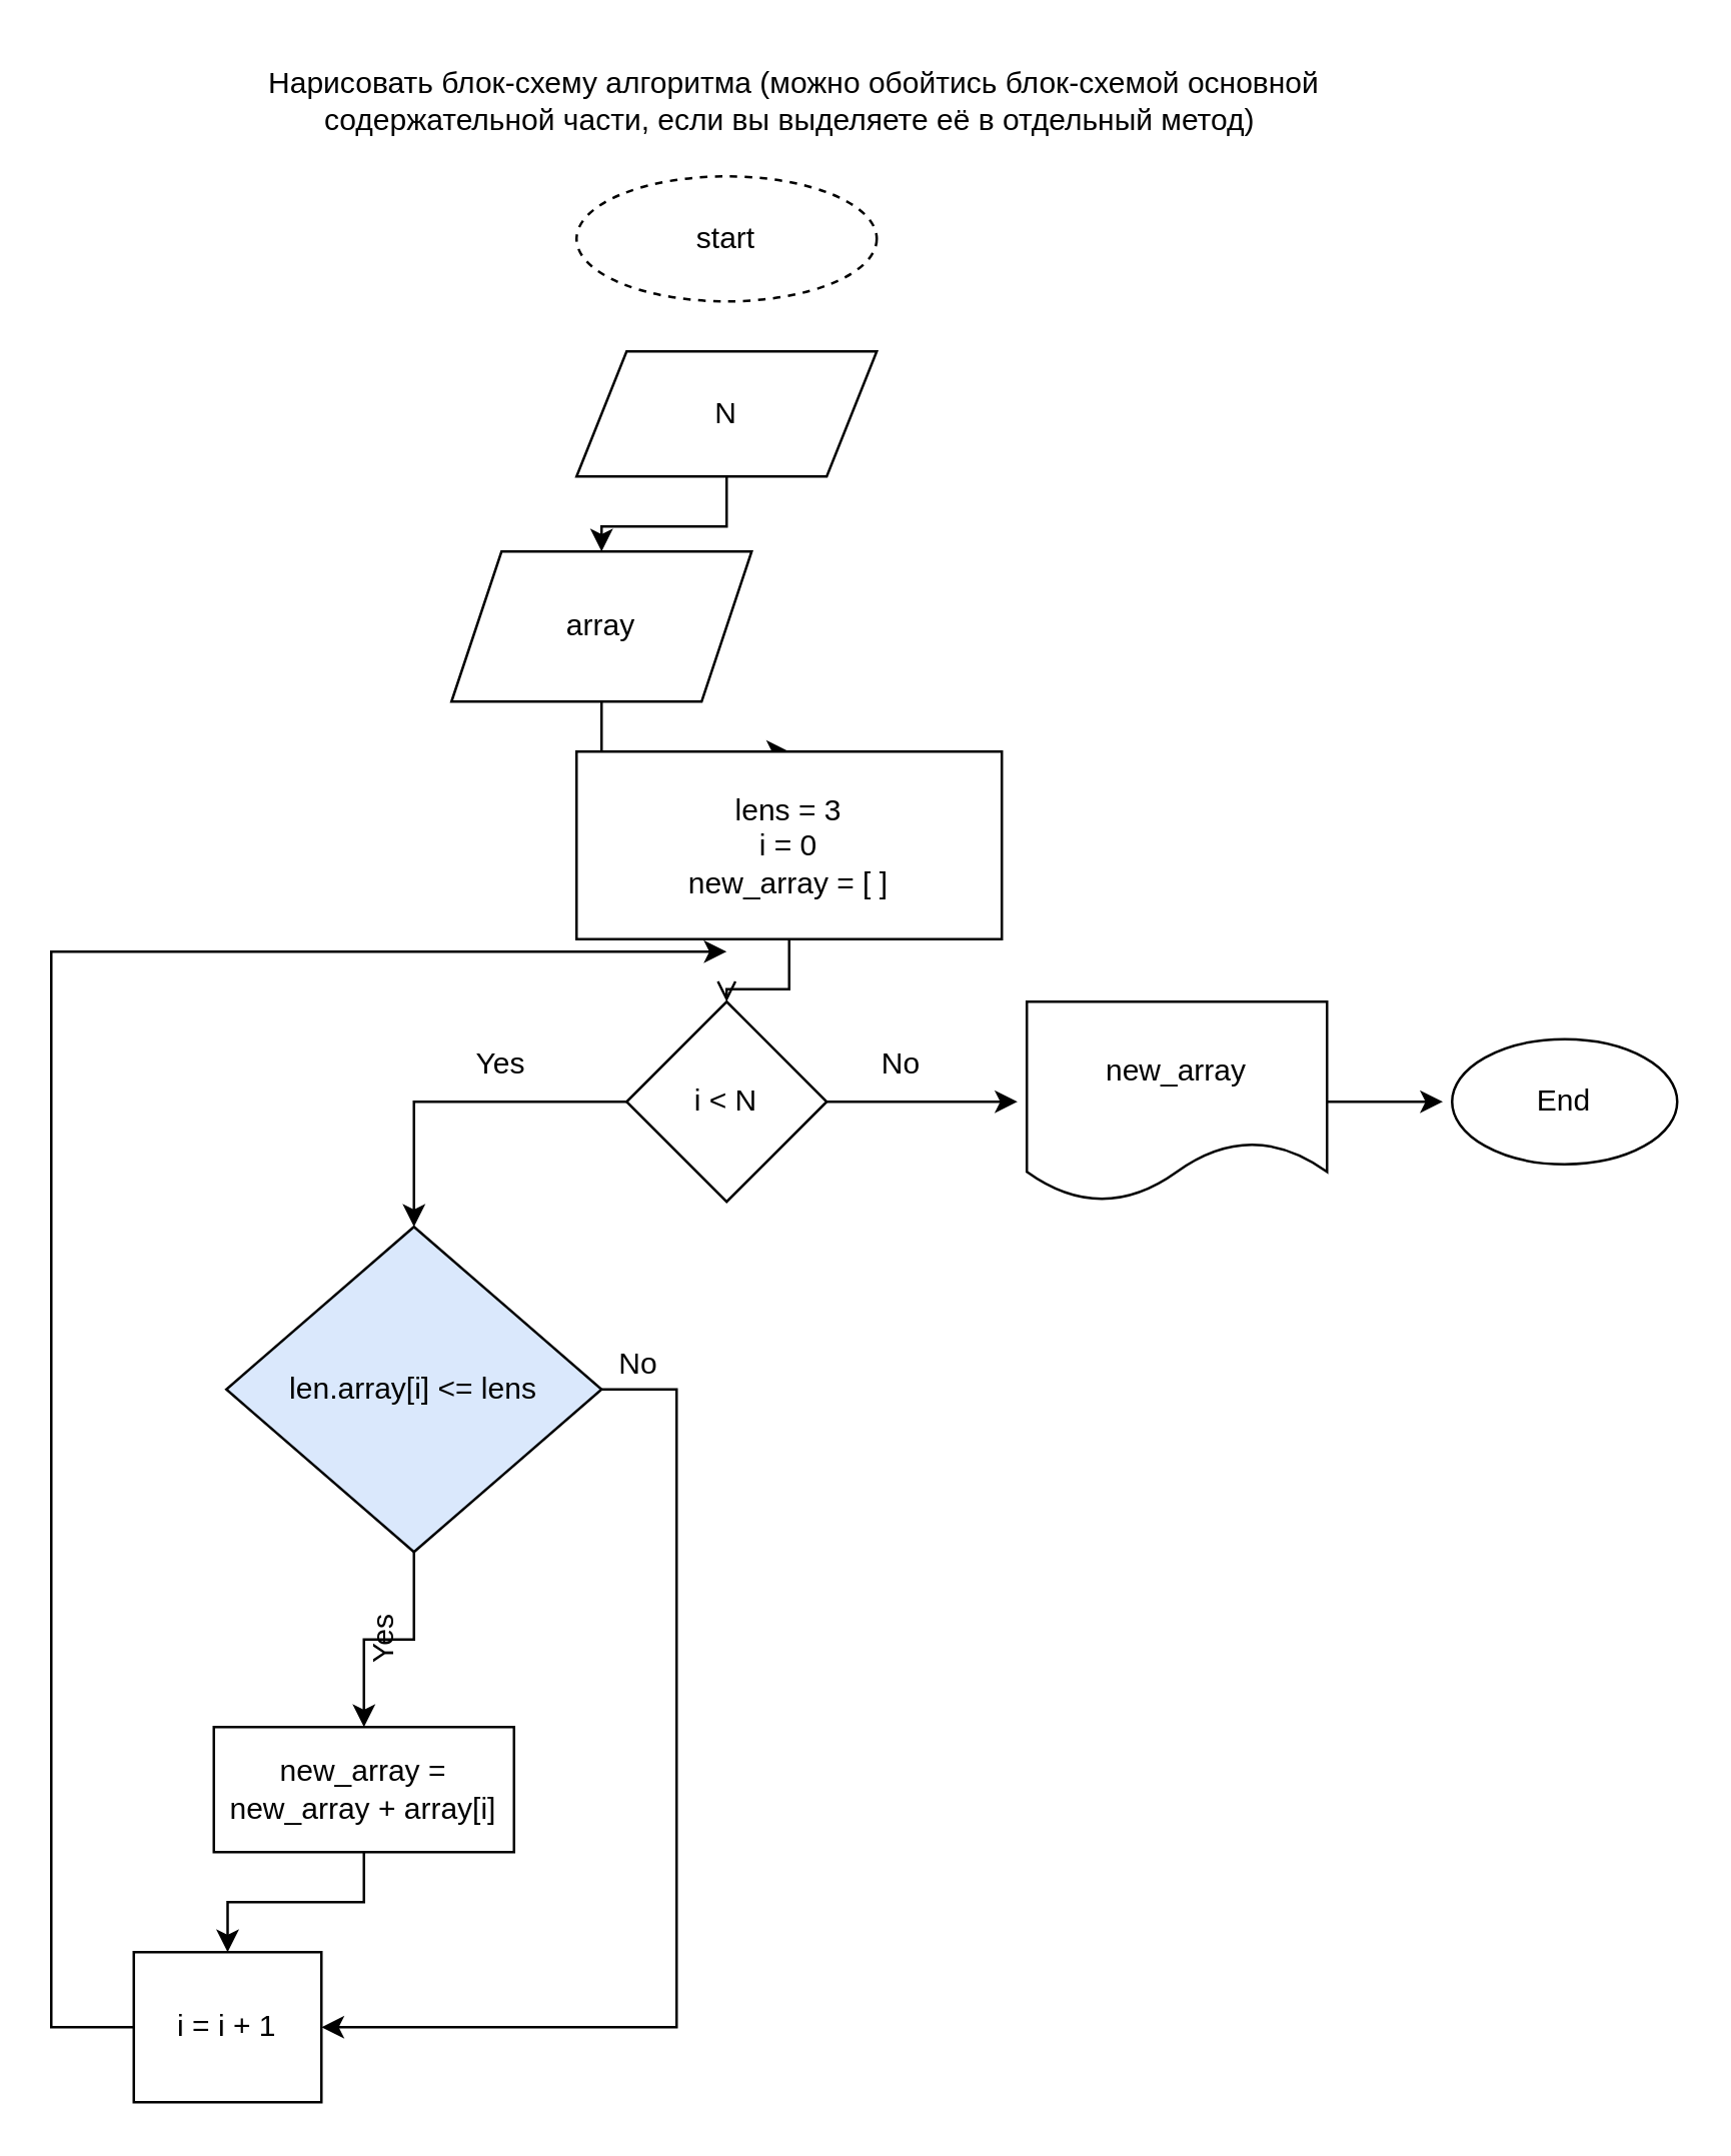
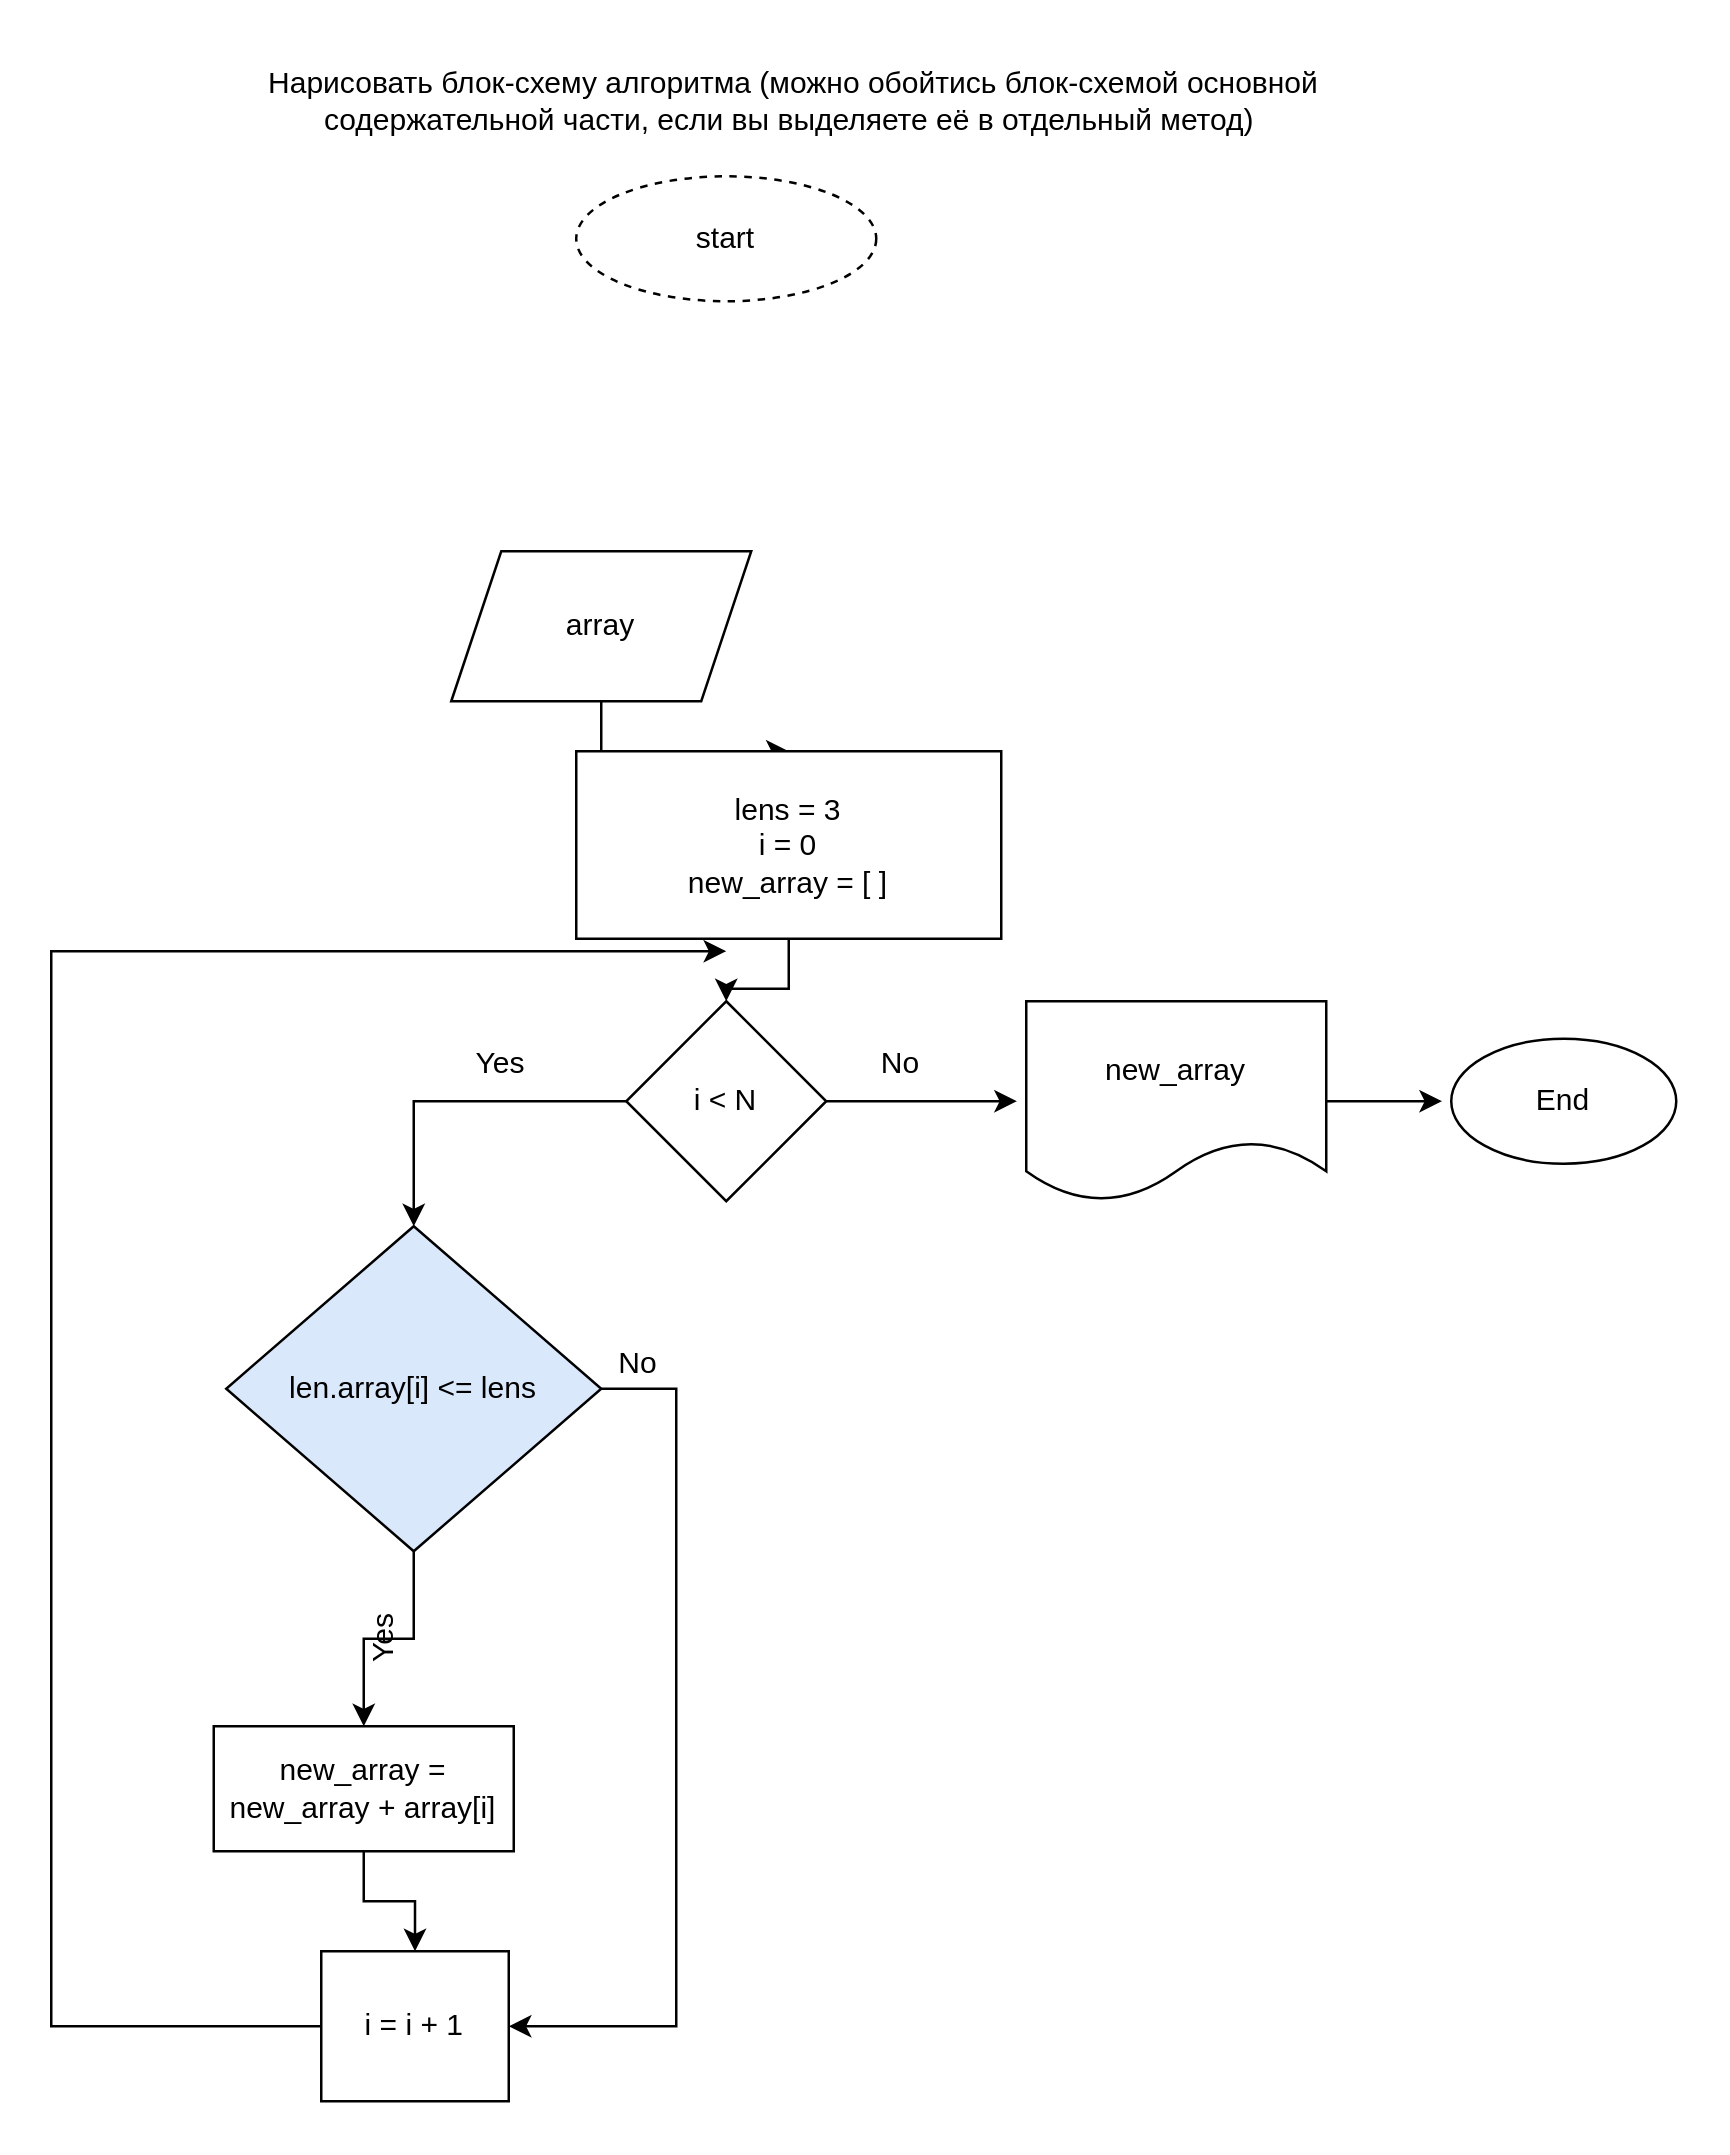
  <mxCell id="0" />
  <mxCell id="1" parent="0" />
  <mxCell id="2" value="&amp;nbsp;Нарисовать блок-схему алгоритма (можно обойтись блок-схемой основной &lt;br/&gt;содержательной части, если вы выделяете её в отдельный метод)" style="text;html=1;align=center;verticalAlign=middle;resizable=0;points=[];autosize=1;strokeColor=none;fillColor=none;" parent="1" vertex="1"><mxGeometry x="90" y="20" width="450" height="40" as="geometry" /></mxCell>
  <mxCell id="3" value="start" style="ellipse;whiteSpace=wrap;html=1;dashed=1;" parent="1" vertex="1"><mxGeometry x="230" y="70" width="120" height="50" as="geometry" /></mxCell>
- <mxCell id="4" style="edgeStyle=orthogonalEdgeStyle;rounded=0;orthogonalLoop=1;jettySize=auto;html=1;" parent="1" source="5" target="7" edge="1"><mxGeometry relative="1" as="geometry" /></mxCell>
- <mxCell id="5" value="N" style="shape=parallelogram;perimeter=parallelogramPerimeter;whiteSpace=wrap;html=1;fixedSize=1;" parent="1" vertex="1"><mxGeometry x="230" y="140" width="120" height="50" as="geometry" /></mxCell>
  <mxCell id="6" style="edgeStyle=orthogonalEdgeStyle;rounded=0;orthogonalLoop=1;jettySize=auto;html=1;" parent="1" source="7" target="9" edge="1"><mxGeometry relative="1" as="geometry" /></mxCell>
  <mxCell id="7" value="array" style="shape=parallelogram;perimeter=parallelogramPerimeter;whiteSpace=wrap;html=1;fixedSize=1;" parent="1" vertex="1"><mxGeometry x="180" y="220" width="120" height="60" as="geometry" /></mxCell>
- <mxCell id="8" style="edgeStyle=orthogonalEdgeStyle;rounded=0;orthogonalLoop=1;jettySize=auto;html=1;entryX=0.5;entryY=0;entryDx=0;entryDy=0;endArrow=open;" parent="1" source="9" target="12" edge="1"><mxGeometry relative="1" as="geometry" /></mxCell>
+ <mxCell id="8" style="edgeStyle=orthogonalEdgeStyle;rounded=0;orthogonalLoop=1;jettySize=auto;html=1;entryX=0.5;entryY=0;entryDx=0;entryDy=0;" parent="1" source="9" target="12" edge="1"><mxGeometry relative="1" as="geometry" /></mxCell>
  <mxCell id="9" value="lens = 3&lt;br&gt;i = 0&lt;br&gt;new_array = [ ]" style="rounded=0;whiteSpace=wrap;html=1;" parent="1" vertex="1"><mxGeometry x="230" y="300" width="170" height="75" as="geometry" /></mxCell>
  <mxCell id="10" style="edgeStyle=orthogonalEdgeStyle;rounded=0;orthogonalLoop=1;jettySize=auto;html=1;entryX=0.5;entryY=0;entryDx=0;entryDy=0;" parent="1" source="12" target="15" edge="1"><mxGeometry relative="1" as="geometry" /></mxCell>
  <mxCell id="11" style="edgeStyle=orthogonalEdgeStyle;rounded=0;orthogonalLoop=1;jettySize=auto;html=1;entryX=-0.031;entryY=0.5;entryDx=0;entryDy=0;entryPerimeter=0;" parent="1" source="12" target="25" edge="1"><mxGeometry relative="1" as="geometry" /></mxCell>
  <mxCell id="12" value="i &amp;lt; N" style="rhombus;whiteSpace=wrap;html=1;" parent="1" vertex="1"><mxGeometry x="250" y="400" width="80" height="80" as="geometry" /></mxCell>
  <mxCell id="13" style="edgeStyle=orthogonalEdgeStyle;rounded=0;orthogonalLoop=1;jettySize=auto;html=1;entryX=0.5;entryY=0;entryDx=0;entryDy=0;" parent="1" source="15" target="19" edge="1"><mxGeometry relative="1" as="geometry" /></mxCell>
  <mxCell id="14" style="edgeStyle=orthogonalEdgeStyle;rounded=0;orthogonalLoop=1;jettySize=auto;html=1;entryX=1;entryY=0.5;entryDx=0;entryDy=0;" parent="1" source="15" target="22" edge="1"><mxGeometry relative="1" as="geometry"><Array as="points"><mxPoint x="270" y="555" /><mxPoint x="270" y="810" /></Array></mxGeometry></mxCell>
  <mxCell id="15" value="len.array[i] &amp;lt;= lens" style="rhombus;whiteSpace=wrap;html=1;fillColor=#dae8fc;" parent="1" vertex="1"><mxGeometry x="90" y="490" width="150" height="130" as="geometry" /></mxCell>
  <mxCell id="16" value="Yes" style="text;html=1;strokeColor=none;fillColor=none;align=center;verticalAlign=middle;whiteSpace=wrap;rounded=0;" parent="1" vertex="1"><mxGeometry x="170" y="410" width="60" height="30" as="geometry" /></mxCell>
  <mxCell id="17" value="No" style="text;html=1;strokeColor=none;fillColor=none;align=center;verticalAlign=middle;whiteSpace=wrap;rounded=0;" parent="1" vertex="1"><mxGeometry x="330" y="410" width="60" height="30" as="geometry" /></mxCell>
  <mxCell id="18" style="edgeStyle=orthogonalEdgeStyle;rounded=0;orthogonalLoop=1;jettySize=auto;html=1;entryX=0.5;entryY=0;entryDx=0;entryDy=0;" parent="1" source="19" target="22" edge="1"><mxGeometry relative="1" as="geometry" /></mxCell>
  <mxCell id="19" value="&lt;br&gt;new_array = new_array + array[i]&lt;br&gt;&lt;br&gt;" style="rounded=0;whiteSpace=wrap;html=1;" parent="1" vertex="1"><mxGeometry x="85" y="690" width="120" height="50" as="geometry" /></mxCell>
  <mxCell id="20" value="Yes" style="text;html=1;strokeColor=none;fillColor=none;align=center;verticalAlign=middle;whiteSpace=wrap;rounded=0;rotation=-90;" parent="1" vertex="1"><mxGeometry x="123" y="640" width="60" height="30" as="geometry" /></mxCell>
  <mxCell id="21" style="edgeStyle=orthogonalEdgeStyle;rounded=0;orthogonalLoop=1;jettySize=auto;html=1;" parent="1" source="22" edge="1"><mxGeometry relative="1" as="geometry"><mxPoint x="290" y="380" as="targetPoint" /><Array as="points"><mxPoint x="20" y="810" /><mxPoint x="20" y="380" /></Array></mxGeometry></mxCell>
- <mxCell id="22" value="i = i + 1" style="rounded=0;whiteSpace=wrap;html=1;" parent="1" vertex="1"><mxGeometry x="53" y="780" width="75" height="60" as="geometry" /></mxCell>
+ <mxCell id="22" value="i = i + 1" style="rounded=0;whiteSpace=wrap;html=1;" parent="1" vertex="1"><mxGeometry x="128" y="780" width="75" height="60" as="geometry" /></mxCell>
  <mxCell id="23" value="No" style="text;html=1;strokeColor=none;fillColor=none;align=center;verticalAlign=middle;whiteSpace=wrap;rounded=0;" parent="1" vertex="1"><mxGeometry x="225" y="530" width="60" height="30" as="geometry" /></mxCell>
  <mxCell id="24" style="edgeStyle=orthogonalEdgeStyle;rounded=0;orthogonalLoop=1;jettySize=auto;html=1;entryX=-0.041;entryY=0.5;entryDx=0;entryDy=0;entryPerimeter=0;" parent="1" source="25" target="26" edge="1"><mxGeometry relative="1" as="geometry" /></mxCell>
  <mxCell id="25" value="new_array" style="shape=document;whiteSpace=wrap;html=1;boundedLbl=1;" parent="1" vertex="1"><mxGeometry x="410" y="400" width="120" height="80" as="geometry" /></mxCell>
  <mxCell id="26" value="End" style="ellipse;whiteSpace=wrap;html=1;" parent="1" vertex="1"><mxGeometry x="580" y="415" width="90" height="50" as="geometry" /></mxCell>
